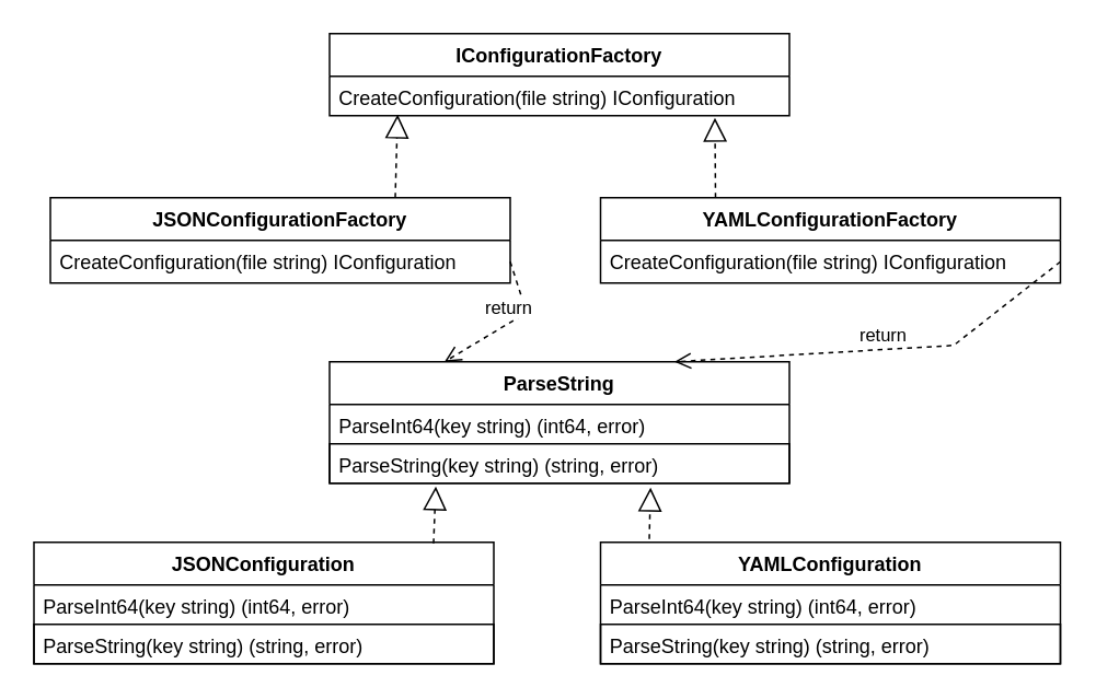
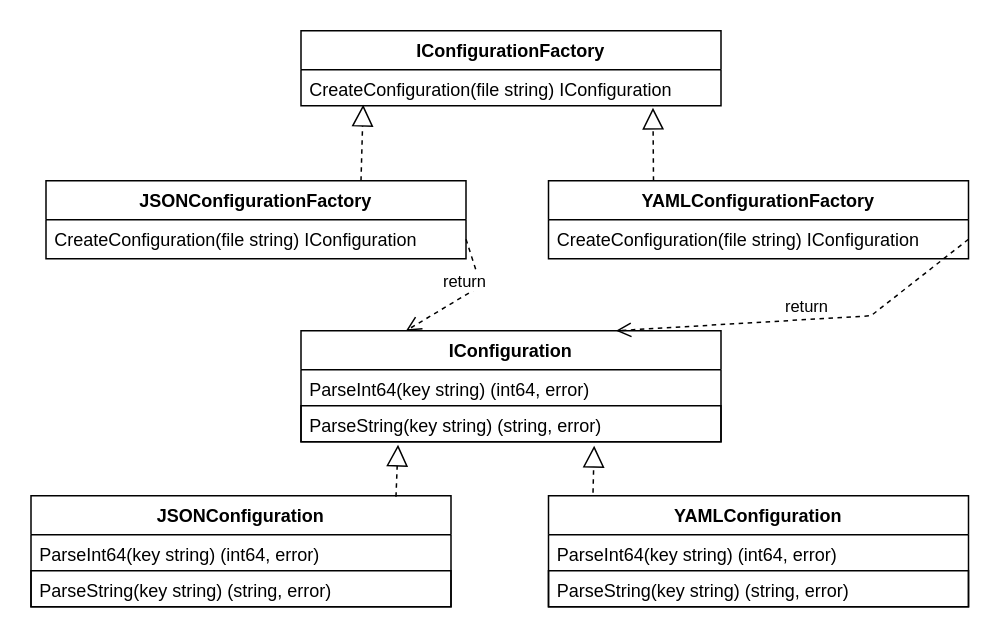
  <mxCell id="0" />
  <mxCell id="1" parent="0" />
  <mxCell id="2" value="IConfigurationFactory" style="swimlane;fontStyle=1;childLayout=stackLayout;horizontal=1;startSize=26;fillColor=none;horizontalStack=0;resizeParent=1;resizeParentMax=0;resizeLast=0;collapsible=1;marginBottom=0;" vertex="1" parent="1"><mxGeometry x="200" y="20" width="280" height="50" as="geometry" /></mxCell>
  <mxCell id="3" value="CreateConfiguration(file string) IConfiguration" style="text;strokeColor=none;fillColor=none;align=left;verticalAlign=top;spacingLeft=4;spacingRight=4;overflow=hidden;rotatable=0;points=[[0,0.5],[1,0.5]];portConstraint=eastwest;" vertex="1" parent="2"><mxGeometry y="26" width="280" height="24" as="geometry" /></mxCell>
  <mxCell id="4" value="JSONConfigurationFactory" style="swimlane;fontStyle=1;childLayout=stackLayout;horizontal=1;startSize=26;fillColor=none;horizontalStack=0;resizeParent=1;resizeParentMax=0;resizeLast=0;collapsible=1;marginBottom=0;" vertex="1" parent="1"><mxGeometry x="30" y="120" width="280" height="52" as="geometry" /></mxCell>
  <mxCell id="5" value="CreateConfiguration(file string) IConfiguration" style="text;strokeColor=none;fillColor=none;align=left;verticalAlign=top;spacingLeft=4;spacingRight=4;overflow=hidden;rotatable=0;points=[[0,0.5],[1,0.5]];portConstraint=eastwest;" vertex="1" parent="4"><mxGeometry y="26" width="280" height="26" as="geometry" /></mxCell>
  <mxCell id="6" value="YAMLConfigurationFactory" style="swimlane;fontStyle=1;childLayout=stackLayout;horizontal=1;startSize=26;fillColor=none;horizontalStack=0;resizeParent=1;resizeParentMax=0;resizeLast=0;collapsible=1;marginBottom=0;" vertex="1" parent="1"><mxGeometry x="365" y="120" width="280" height="52" as="geometry" /></mxCell>
  <mxCell id="7" value="CreateConfiguration(file string) IConfiguration" style="text;strokeColor=none;fillColor=none;align=left;verticalAlign=top;spacingLeft=4;spacingRight=4;overflow=hidden;rotatable=0;points=[[0,0.5],[1,0.5]];portConstraint=eastwest;" vertex="1" parent="6"><mxGeometry y="26" width="280" height="26" as="geometry" /></mxCell>
  <mxCell id="8" value="" style="endArrow=block;dashed=1;endFill=0;endSize=12;html=1;rounded=0;exitX=0.75;exitY=0;exitDx=0;exitDy=0;entryX=0.148;entryY=0.972;entryDx=0;entryDy=0;entryPerimeter=0;" edge="1" parent="1" source="4" target="3"><mxGeometry width="160" relative="1" as="geometry"><mxPoint x="260" y="210" as="sourcePoint" /><mxPoint x="420" y="210" as="targetPoint" /></mxGeometry></mxCell>
  <mxCell id="9" value="" style="endArrow=block;dashed=1;endFill=0;endSize=12;html=1;rounded=0;exitX=0.25;exitY=0;exitDx=0;exitDy=0;entryX=0.838;entryY=1.056;entryDx=0;entryDy=0;entryPerimeter=0;" edge="1" parent="1" source="6" target="3"><mxGeometry width="160" relative="1" as="geometry"><mxPoint x="250" y="130" as="sourcePoint" /><mxPoint x="251.44" y="79.328" as="targetPoint" /></mxGeometry></mxCell>
- <mxCell id="10" value="ParseString" style="swimlane;fontStyle=1;childLayout=stackLayout;horizontal=1;startSize=26;fillColor=none;horizontalStack=0;resizeParent=1;resizeParentMax=0;resizeLast=0;collapsible=1;marginBottom=0;" vertex="1" parent="1"><mxGeometry x="200" y="220" width="280" height="74" as="geometry" /></mxCell>
+ <mxCell id="10" value="IConfiguration" style="swimlane;fontStyle=1;childLayout=stackLayout;horizontal=1;startSize=26;fillColor=none;horizontalStack=0;resizeParent=1;resizeParentMax=0;resizeLast=0;collapsible=1;marginBottom=0;" vertex="1" parent="1"><mxGeometry x="200" y="220" width="280" height="74" as="geometry" /></mxCell>
  <mxCell id="11" value="ParseInt64(key string) (int64, error)" style="text;strokeColor=none;fillColor=none;align=left;verticalAlign=top;spacingLeft=4;spacingRight=4;overflow=hidden;rotatable=0;points=[[0,0.5],[1,0.5]];portConstraint=eastwest;" vertex="1" parent="10"><mxGeometry y="26" width="280" height="24" as="geometry" /></mxCell>
  <mxCell id="12" value="ParseString(key string) (string, error)" style="text;strokeColor=default;fillColor=none;align=left;verticalAlign=top;spacingLeft=4;spacingRight=4;overflow=hidden;rotatable=0;points=[[0,0.5],[1,0.5]];portConstraint=eastwest;" vertex="1" parent="10"><mxGeometry y="50" width="280" height="24" as="geometry" /></mxCell>
  <mxCell id="13" value="JSONConfiguration" style="swimlane;fontStyle=1;childLayout=stackLayout;horizontal=1;startSize=26;fillColor=none;horizontalStack=0;resizeParent=1;resizeParentMax=0;resizeLast=0;collapsible=1;marginBottom=0;" vertex="1" parent="1"><mxGeometry x="20" y="330" width="280" height="74" as="geometry" /></mxCell>
  <mxCell id="14" value="ParseInt64(key string) (int64, error)" style="text;strokeColor=none;fillColor=none;align=left;verticalAlign=top;spacingLeft=4;spacingRight=4;overflow=hidden;rotatable=0;points=[[0,0.5],[1,0.5]];portConstraint=eastwest;" vertex="1" parent="13"><mxGeometry y="26" width="280" height="24" as="geometry" /></mxCell>
  <mxCell id="15" value="ParseString(key string) (string, error)" style="text;strokeColor=default;fillColor=none;align=left;verticalAlign=top;spacingLeft=4;spacingRight=4;overflow=hidden;rotatable=0;points=[[0,0.5],[1,0.5]];portConstraint=eastwest;" vertex="1" parent="13"><mxGeometry y="50" width="280" height="24" as="geometry" /></mxCell>
  <mxCell id="16" value="YAMLConfiguration" style="swimlane;fontStyle=1;childLayout=stackLayout;horizontal=1;startSize=26;fillColor=none;horizontalStack=0;resizeParent=1;resizeParentMax=0;resizeLast=0;collapsible=1;marginBottom=0;" vertex="1" parent="1"><mxGeometry x="365" y="330" width="280" height="74" as="geometry" /></mxCell>
  <mxCell id="17" value="ParseInt64(key string) (int64, error)" style="text;strokeColor=none;fillColor=none;align=left;verticalAlign=top;spacingLeft=4;spacingRight=4;overflow=hidden;rotatable=0;points=[[0,0.5],[1,0.5]];portConstraint=eastwest;" vertex="1" parent="16"><mxGeometry y="26" width="280" height="24" as="geometry" /></mxCell>
  <mxCell id="18" value="ParseString(key string) (string, error)" style="text;strokeColor=default;fillColor=none;align=left;verticalAlign=top;spacingLeft=4;spacingRight=4;overflow=hidden;rotatable=0;points=[[0,0.5],[1,0.5]];portConstraint=eastwest;" vertex="1" parent="16"><mxGeometry y="50" width="280" height="24" as="geometry" /></mxCell>
  <mxCell id="19" value="" style="endArrow=block;dashed=1;endFill=0;endSize=12;html=1;rounded=0;entryX=0.231;entryY=1.083;entryDx=0;entryDy=0;entryPerimeter=0;exitX=0.869;exitY=0.009;exitDx=0;exitDy=0;exitPerimeter=0;" edge="1" parent="1" source="13" target="12"><mxGeometry width="160" relative="1" as="geometry"><mxPoint x="310" y="290" as="sourcePoint" /><mxPoint x="470" y="290" as="targetPoint" /></mxGeometry></mxCell>
  <mxCell id="20" value="" style="endArrow=block;dashed=1;endFill=0;endSize=12;html=1;rounded=0;entryX=0.698;entryY=1.111;entryDx=0;entryDy=0;entryPerimeter=0;exitX=0.106;exitY=-0.027;exitDx=0;exitDy=0;exitPerimeter=0;" edge="1" parent="1" source="16" target="12"><mxGeometry width="160" relative="1" as="geometry"><mxPoint x="395" y="330" as="sourcePoint" /><mxPoint x="274.68" y="305.992" as="targetPoint" /></mxGeometry></mxCell>
  <mxCell id="21" value="return" style="html=1;verticalAlign=bottom;endArrow=open;dashed=1;endSize=8;rounded=0;entryX=0.25;entryY=0;entryDx=0;entryDy=0;exitX=1;exitY=0.5;exitDx=0;exitDy=0;" edge="1" parent="1" source="5" target="10"><mxGeometry relative="1" as="geometry"><mxPoint x="400" y="200" as="sourcePoint" /><mxPoint x="320" y="200" as="targetPoint" /><Array as="points"><mxPoint x="320" y="190" /></Array></mxGeometry></mxCell>
  <mxCell id="22" value="return" style="html=1;verticalAlign=bottom;endArrow=open;dashed=1;endSize=8;rounded=0;entryX=0.75;entryY=0;entryDx=0;entryDy=0;exitX=1;exitY=0.5;exitDx=0;exitDy=0;" edge="1" parent="1" source="7" target="10"><mxGeometry relative="1" as="geometry"><mxPoint x="430" y="190" as="sourcePoint" /><mxPoint x="350" y="190" as="targetPoint" /><Array as="points"><mxPoint x="580" y="210" /></Array></mxGeometry></mxCell>
